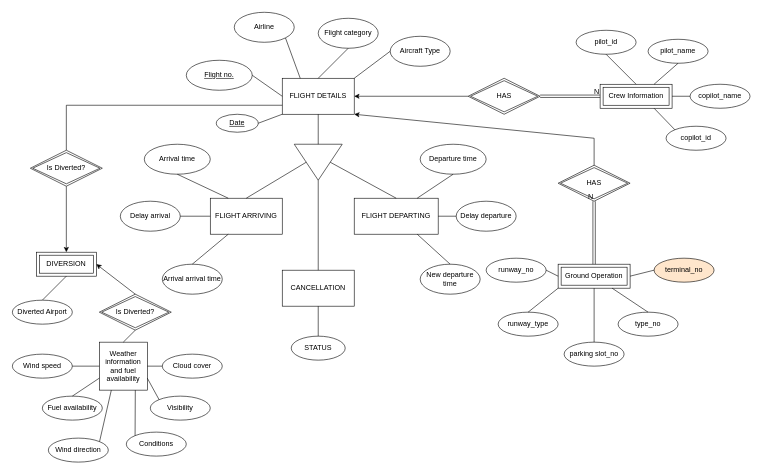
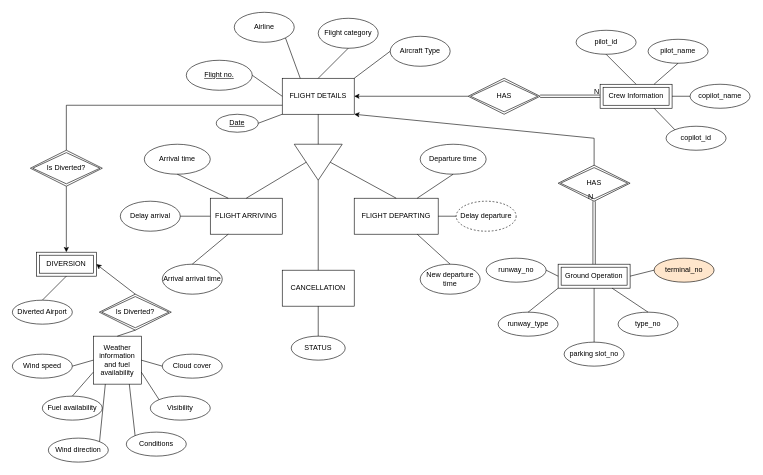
  <mxCell id="0" />
  <mxCell id="1" parent="0" />
  <mxCell id="2" value="FLIGHT DETAILS" style="rounded=0;whiteSpace=wrap;html=1;" vertex="1" parent="1"><mxGeometry x="470" y="130" width="120" height="60" as="geometry" /></mxCell>
  <mxCell id="3" value="" style="triangle;whiteSpace=wrap;html=1;rotation=90;" vertex="1" parent="1"><mxGeometry x="500" y="230" width="60" height="80" as="geometry" /></mxCell>
  <mxCell id="4" value="" style="endArrow=none;html=1;rounded=0;entryX=0.5;entryY=1;entryDx=0;entryDy=0;exitX=0;exitY=0.5;exitDx=0;exitDy=0;" edge="1" parent="1" source="3" target="2"><mxGeometry width="50" height="50" relative="1" as="geometry"><mxPoint x="530" y="230" as="sourcePoint" /><mxPoint x="540" y="220" as="targetPoint" /></mxGeometry></mxCell>
  <mxCell id="5" value="FLIGHT ARRIVING" style="rounded=0;whiteSpace=wrap;html=1;" vertex="1" parent="1"><mxGeometry x="350" y="330" width="120" height="60" as="geometry" /></mxCell>
  <mxCell id="6" value="FLIGHT DEPARTING" style="rounded=0;whiteSpace=wrap;html=1;" vertex="1" parent="1"><mxGeometry x="590" y="330" width="140" height="60" as="geometry" /></mxCell>
  <mxCell id="7" value="CANCELLATION" style="rounded=0;whiteSpace=wrap;html=1;" vertex="1" parent="1"><mxGeometry x="470" y="450" width="120" height="60" as="geometry" /></mxCell>
  <mxCell id="8" value="" style="endArrow=none;html=1;rounded=0;entryX=0.5;entryY=1;entryDx=0;entryDy=0;exitX=0.5;exitY=0;exitDx=0;exitDy=0;" edge="1" parent="1" source="5" target="3"><mxGeometry width="50" height="50" relative="1" as="geometry"><mxPoint x="490" y="490" as="sourcePoint" /><mxPoint x="540" y="440" as="targetPoint" /></mxGeometry></mxCell>
  <mxCell id="9" value="" style="endArrow=none;html=1;rounded=0;entryX=0.5;entryY=0;entryDx=0;entryDy=0;exitX=0.5;exitY=0;exitDx=0;exitDy=0;" edge="1" parent="1" source="3" target="6"><mxGeometry width="50" height="50" relative="1" as="geometry"><mxPoint x="490" y="490" as="sourcePoint" /><mxPoint x="540" y="440" as="targetPoint" /></mxGeometry></mxCell>
  <mxCell id="10" value="" style="endArrow=none;html=1;rounded=0;entryX=1;entryY=0.5;entryDx=0;entryDy=0;exitX=0.5;exitY=0;exitDx=0;exitDy=0;" edge="1" parent="1" source="7" target="3"><mxGeometry width="50" height="50" relative="1" as="geometry"><mxPoint x="490" y="490" as="sourcePoint" /><mxPoint x="540" y="440" as="targetPoint" /></mxGeometry></mxCell>
  <mxCell id="11" value="STATUS" style="ellipse;whiteSpace=wrap;html=1;" vertex="1" parent="1"><mxGeometry x="485" y="560" width="90" height="40" as="geometry" /></mxCell>
  <mxCell id="12" value="New departure time" style="ellipse;whiteSpace=wrap;html=1;" vertex="1" parent="1"><mxGeometry x="700" y="440" width="100" height="50" as="geometry" /></mxCell>
- <mxCell id="13" value="Delay departure" style="ellipse;whiteSpace=wrap;html=1;" vertex="1" parent="1"><mxGeometry x="760" y="335" width="100" height="50" as="geometry" /></mxCell>
+ <mxCell id="13" value="Delay departure" style="ellipse;whiteSpace=wrap;html=1;dashed=1;" vertex="1" parent="1"><mxGeometry x="760" y="335" width="100" height="50" as="geometry" /></mxCell>
  <mxCell id="14" value="Departure time" style="ellipse;whiteSpace=wrap;html=1;" vertex="1" parent="1"><mxGeometry x="700" y="240" width="110" height="50" as="geometry" /></mxCell>
  <mxCell id="15" value="" style="endArrow=none;html=1;rounded=0;entryX=0.75;entryY=0;entryDx=0;entryDy=0;exitX=0.5;exitY=1;exitDx=0;exitDy=0;" edge="1" parent="1" source="14" target="6"><mxGeometry width="50" height="50" relative="1" as="geometry"><mxPoint x="620" y="450" as="sourcePoint" /><mxPoint x="670" y="400" as="targetPoint" /></mxGeometry></mxCell>
  <mxCell id="16" value="" style="endArrow=none;html=1;rounded=0;entryX=0.75;entryY=1;entryDx=0;entryDy=0;exitX=0.5;exitY=0;exitDx=0;exitDy=0;" edge="1" parent="1" source="12" target="6"><mxGeometry width="50" height="50" relative="1" as="geometry"><mxPoint x="620" y="450" as="sourcePoint" /><mxPoint x="670" y="400" as="targetPoint" /></mxGeometry></mxCell>
  <mxCell id="17" value="" style="endArrow=none;html=1;rounded=0;entryX=1;entryY=0.5;entryDx=0;entryDy=0;exitX=0;exitY=0.5;exitDx=0;exitDy=0;" edge="1" parent="1" source="13" target="6"><mxGeometry width="50" height="50" relative="1" as="geometry"><mxPoint x="620" y="450" as="sourcePoint" /><mxPoint x="670" y="400" as="targetPoint" /></mxGeometry></mxCell>
  <mxCell id="18" value="Arrival arrival time" style="ellipse;whiteSpace=wrap;html=1;" vertex="1" parent="1"><mxGeometry x="270" y="440" width="100" height="50" as="geometry" /></mxCell>
  <mxCell id="19" value="Delay arrival" style="ellipse;whiteSpace=wrap;html=1;" vertex="1" parent="1"><mxGeometry x="200" y="335" width="100" height="50" as="geometry" /></mxCell>
  <mxCell id="20" value="Arrival time" style="ellipse;whiteSpace=wrap;html=1;" vertex="1" parent="1"><mxGeometry x="240" y="240" width="110" height="50" as="geometry" /></mxCell>
  <mxCell id="21" value="" style="endArrow=none;html=1;rounded=0;exitX=0.25;exitY=0;exitDx=0;exitDy=0;entryX=0.5;entryY=1;entryDx=0;entryDy=0;" edge="1" parent="1" source="5" target="20"><mxGeometry width="50" height="50" relative="1" as="geometry"><mxPoint x="620" y="450" as="sourcePoint" /><mxPoint x="670" y="400" as="targetPoint" /></mxGeometry></mxCell>
  <mxCell id="22" value="" style="endArrow=none;html=1;rounded=0;exitX=0;exitY=0.5;exitDx=0;exitDy=0;entryX=1;entryY=0.5;entryDx=0;entryDy=0;" edge="1" parent="1" source="5" target="19"><mxGeometry width="50" height="50" relative="1" as="geometry"><mxPoint x="620" y="450" as="sourcePoint" /><mxPoint x="670" y="400" as="targetPoint" /></mxGeometry></mxCell>
  <mxCell id="23" value="" style="endArrow=none;html=1;rounded=0;exitX=0.5;exitY=0;exitDx=0;exitDy=0;entryX=0.25;entryY=1;entryDx=0;entryDy=0;" edge="1" parent="1" source="18" target="5"><mxGeometry width="50" height="50" relative="1" as="geometry"><mxPoint x="620" y="450" as="sourcePoint" /><mxPoint x="670" y="400" as="targetPoint" /></mxGeometry></mxCell>
  <mxCell id="24" value="&lt;u&gt;Date&lt;/u&gt;" style="ellipse;whiteSpace=wrap;html=1;" vertex="1" parent="1"><mxGeometry x="360" y="190" width="70" height="30" as="geometry" /></mxCell>
  <mxCell id="25" value="&lt;u&gt;Flight no.&lt;/u&gt;" style="ellipse;whiteSpace=wrap;html=1;" vertex="1" parent="1"><mxGeometry x="310" y="100" width="110" height="50" as="geometry" /></mxCell>
  <mxCell id="26" value="Airline" style="ellipse;whiteSpace=wrap;html=1;" vertex="1" parent="1"><mxGeometry x="390" y="20" width="100" height="50" as="geometry" /></mxCell>
  <mxCell id="27" value="Flight category" style="ellipse;whiteSpace=wrap;html=1;" vertex="1" parent="1"><mxGeometry x="530" y="30" width="100" height="50" as="geometry" /></mxCell>
  <mxCell id="28" value="Aircraft Type" style="ellipse;whiteSpace=wrap;html=1;" vertex="1" parent="1"><mxGeometry x="650" y="60" width="100" height="50" as="geometry" /></mxCell>
  <mxCell id="29" value="" style="endArrow=none;html=1;rounded=0;entryX=0;entryY=1;entryDx=0;entryDy=0;exitX=1;exitY=0.5;exitDx=0;exitDy=0;" edge="1" parent="1" source="24" target="2"><mxGeometry width="50" height="50" relative="1" as="geometry"><mxPoint x="430" y="270" as="sourcePoint" /><mxPoint x="480" y="220" as="targetPoint" /></mxGeometry></mxCell>
  <mxCell id="30" value="" style="endArrow=none;html=1;rounded=0;entryX=0;entryY=0.5;entryDx=0;entryDy=0;exitX=1;exitY=0.5;exitDx=0;exitDy=0;" edge="1" parent="1" source="25" target="2"><mxGeometry width="50" height="50" relative="1" as="geometry"><mxPoint x="430" y="270" as="sourcePoint" /><mxPoint x="480" y="220" as="targetPoint" /></mxGeometry></mxCell>
  <mxCell id="31" value="" style="endArrow=none;html=1;rounded=0;entryX=0.25;entryY=0;entryDx=0;entryDy=0;exitX=1;exitY=1;exitDx=0;exitDy=0;" edge="1" parent="1" source="26" target="2"><mxGeometry width="50" height="50" relative="1" as="geometry"><mxPoint x="430" y="270" as="sourcePoint" /><mxPoint x="480" y="220" as="targetPoint" /></mxGeometry></mxCell>
  <mxCell id="32" value="" style="endArrow=none;html=1;rounded=0;entryX=0.5;entryY=0;entryDx=0;entryDy=0;exitX=0.5;exitY=1;exitDx=0;exitDy=0;" edge="1" parent="1" source="27" target="2"><mxGeometry width="50" height="50" relative="1" as="geometry"><mxPoint x="430" y="270" as="sourcePoint" /><mxPoint x="480" y="220" as="targetPoint" /></mxGeometry></mxCell>
  <mxCell id="33" value="" style="endArrow=none;html=1;rounded=0;entryX=1;entryY=0;entryDx=0;entryDy=0;exitX=0;exitY=0.5;exitDx=0;exitDy=0;" edge="1" parent="1" source="28" target="2"><mxGeometry width="50" height="50" relative="1" as="geometry"><mxPoint x="430" y="270" as="sourcePoint" /><mxPoint x="480" y="220" as="targetPoint" /></mxGeometry></mxCell>
  <mxCell id="34" value="" style="endArrow=none;html=1;rounded=0;entryX=0;entryY=0.75;entryDx=0;entryDy=0;" edge="1" parent="1" target="2"><mxGeometry width="50" height="50" relative="1" as="geometry"><mxPoint y="175" as="sourcePoint" x="110" /><mxPoint x="370" y="190" as="targetPoint" /></mxGeometry></mxCell>
  <mxCell id="35" value="DIVERSION" style="shape=ext;margin=3;double=1;whiteSpace=wrap;html=1;align=center;" vertex="1" parent="1"><mxGeometry x="60" y="420" width="100" height="40" as="geometry" /></mxCell>
- <mxCell id="36" value="Weather information and fuel availability" style="whiteSpace=wrap;html=1;aspect=fixed;" vertex="1" parent="1"><mxGeometry x="165" y="570" width="80" height="80" as="geometry" /></mxCell>
+ <mxCell id="36" value="Weather information and fuel availability" style="whiteSpace=wrap;html=1;aspect=fixed;" vertex="1" parent="1"><mxGeometry x="155" y="560" width="80" height="80" as="geometry" /></mxCell>
  <mxCell id="37" value="Cloud cover" style="ellipse;whiteSpace=wrap;html=1;align=center;" vertex="1" parent="1"><mxGeometry x="270" y="590" width="100" height="40" as="geometry" /></mxCell>
  <mxCell id="38" value="Visibility" style="ellipse;whiteSpace=wrap;html=1;align=center;" vertex="1" parent="1"><mxGeometry x="250" y="660" width="100" height="40" as="geometry" /></mxCell>
  <mxCell id="39" value="Conditions" style="ellipse;whiteSpace=wrap;html=1;align=center;" vertex="1" parent="1"><mxGeometry x="210" y="720" width="100" height="40" as="geometry" /></mxCell>
  <mxCell id="40" value="Wind speed" style="ellipse;whiteSpace=wrap;html=1;align=center;" vertex="1" parent="1"><mxGeometry x="20" y="590" width="100" height="40" as="geometry" /></mxCell>
  <mxCell id="41" value="Fuel availability" style="ellipse;whiteSpace=wrap;html=1;align=center;" vertex="1" parent="1"><mxGeometry x="70" y="660" width="100" height="40" as="geometry" /></mxCell>
  <mxCell id="42" value="Wind direction" style="ellipse;whiteSpace=wrap;html=1;align=center;" vertex="1" parent="1"><mxGeometry x="80" y="730" width="100" height="40" as="geometry" /></mxCell>
  <mxCell id="43" value="" style="endArrow=none;html=1;rounded=0;exitX=0;exitY=0.5;exitDx=0;exitDy=0;entryX=1;entryY=0.5;entryDx=0;entryDy=0;" edge="1" parent="1" source="36" target="40"><mxGeometry width="50" height="50" relative="1" as="geometry"><mxPoint x="270" y="600" as="sourcePoint" /><mxPoint x="320" y="550" as="targetPoint" /></mxGeometry></mxCell>
  <mxCell id="44" value="" style="endArrow=none;html=1;rounded=0;exitX=0;exitY=0.75;exitDx=0;exitDy=0;entryX=0.5;entryY=0;entryDx=0;entryDy=0;" edge="1" parent="1" source="36" target="41"><mxGeometry width="50" height="50" relative="1" as="geometry"><mxPoint x="270" y="600" as="sourcePoint" /><mxPoint x="320" y="550" as="targetPoint" /></mxGeometry></mxCell>
  <mxCell id="45" value="" style="endArrow=none;html=1;rounded=0;entryX=0.25;entryY=1;entryDx=0;entryDy=0;exitX=1;exitY=0;exitDx=0;exitDy=0;" edge="1" parent="1" source="42" target="36"><mxGeometry width="50" height="50" relative="1" as="geometry"><mxPoint x="270" y="600" as="sourcePoint" /><mxPoint x="320" y="550" as="targetPoint" /></mxGeometry></mxCell>
  <mxCell id="46" value="" style="endArrow=none;html=1;rounded=0;entryX=0.75;entryY=1;entryDx=0;entryDy=0;exitX=0;exitY=0;exitDx=0;exitDy=0;" edge="1" parent="1" source="39" target="36"><mxGeometry width="50" height="50" relative="1" as="geometry"><mxPoint x="270" y="600" as="sourcePoint" /><mxPoint x="320" y="550" as="targetPoint" /></mxGeometry></mxCell>
  <mxCell id="47" value="" style="endArrow=none;html=1;rounded=0;exitX=1;exitY=0.75;exitDx=0;exitDy=0;entryX=0;entryY=0;entryDx=0;entryDy=0;" edge="1" parent="1" source="36" target="38"><mxGeometry width="50" height="50" relative="1" as="geometry"><mxPoint x="270" y="600" as="sourcePoint" /><mxPoint x="320" y="550" as="targetPoint" /></mxGeometry></mxCell>
  <mxCell id="48" value="" style="endArrow=none;html=1;rounded=0;exitX=1;exitY=0.5;exitDx=0;exitDy=0;entryX=0;entryY=0.5;entryDx=0;entryDy=0;" edge="1" parent="1" source="36" target="37"><mxGeometry width="50" height="50" relative="1" as="geometry"><mxPoint x="270" y="600" as="sourcePoint" /><mxPoint x="320" y="550" as="targetPoint" /></mxGeometry></mxCell>
  <mxCell id="49" value="Is Diverted?" style="shape=rhombus;double=1;perimeter=rhombusPerimeter;whiteSpace=wrap;html=1;align=center;" vertex="1" parent="1"><mxGeometry x="165" y="490" width="120" height="60" as="geometry" /></mxCell>
  <mxCell id="50" value="" style="endArrow=none;html=1;rounded=0;exitX=0.5;exitY=1;exitDx=0;exitDy=0;entryX=0.5;entryY=0;entryDx=0;entryDy=0;" edge="1" parent="1" source="49" target="36"><mxGeometry width="50" height="50" relative="1" as="geometry"><mxPoint x="270" y="600" as="sourcePoint" /><mxPoint x="320" y="550" as="targetPoint" /></mxGeometry></mxCell>
  <mxCell id="51" value="" style="endArrow=classic;html=1;rounded=0;exitX=0.5;exitY=0;exitDx=0;exitDy=0;entryX=1;entryY=0.5;entryDx=0;entryDy=0;" edge="1" parent="1" source="49" target="35"><mxGeometry width="50" height="50" relative="1" as="geometry"><mxPoint x="270" y="600" as="sourcePoint" /><mxPoint x="320" y="550" as="targetPoint" /></mxGeometry></mxCell>
  <mxCell id="52" value="Diverted Airport" style="ellipse;whiteSpace=wrap;html=1;align=center;" vertex="1" parent="1"><mxGeometry x="20" y="500" width="100" height="40" as="geometry" /></mxCell>
  <mxCell id="53" value="" style="endArrow=none;html=1;rounded=0;entryX=0.5;entryY=1;entryDx=0;entryDy=0;exitX=0.5;exitY=0;exitDx=0;exitDy=0;" edge="1" parent="1" source="52" target="35"><mxGeometry width="50" height="50" relative="1" as="geometry"><mxPoint x="270" y="600" as="sourcePoint" /><mxPoint x="320" y="550" as="targetPoint" /></mxGeometry></mxCell>
  <mxCell id="54" value="" style="endArrow=classic;html=1;rounded=0;entryX=0.5;entryY=0;entryDx=0;entryDy=0;" edge="1" parent="1" target="35"><mxGeometry width="50" height="50" relative="1" as="geometry"><mxPoint y="310" as="sourcePoint" x="110" /><mxPoint x="320" y="490" as="targetPoint" /></mxGeometry></mxCell>
  <mxCell id="55" value="Crew Information" style="shape=ext;margin=3;double=1;whiteSpace=wrap;html=1;align=center;" vertex="1" parent="1"><mxGeometry x="1000" y="140" width="120" height="40" as="geometry" /></mxCell>
  <mxCell id="56" style="edgeStyle=orthogonalEdgeStyle;rounded=0;orthogonalLoop=1;jettySize=auto;html=1;exitX=0.5;exitY=1;exitDx=0;exitDy=0;" edge="1" parent="1" source="55" target="55"><mxGeometry relative="1" as="geometry" /></mxCell>
  <mxCell id="57" value="HAS" style="shape=rhombus;double=1;perimeter=rhombusPerimeter;whiteSpace=wrap;html=1;align=center;" vertex="1" parent="1"><mxGeometry x="780" y="130" width="120" height="60" as="geometry" /></mxCell>
  <mxCell id="58" value="" style="shape=link;html=1;rounded=0;entryX=0;entryY=0.5;entryDx=0;entryDy=0;exitX=1;exitY=0.5;exitDx=0;exitDy=0;" edge="1" parent="1" source="57" target="55"><mxGeometry relative="1" as="geometry"><mxPoint x="740" y="180" as="sourcePoint" /><mxPoint x="900" y="180" as="targetPoint" /></mxGeometry></mxCell>
  <mxCell id="59" value="N" style="resizable=0;html=1;whiteSpace=wrap;align=right;verticalAlign=bottom;" connectable="0" vertex="1" parent="58"><mxGeometry x="1" relative="1" as="geometry" /></mxCell>
  <mxCell id="60" value="" style="endArrow=classic;html=1;rounded=0;exitX=0;exitY=0.5;exitDx=0;exitDy=0;entryX=1;entryY=0.5;entryDx=0;entryDy=0;" edge="1" parent="1" source="57" target="2"><mxGeometry width="50" height="50" relative="1" as="geometry"><mxPoint x="800" y="200" as="sourcePoint" /><mxPoint x="850" y="150" as="targetPoint" /></mxGeometry></mxCell>
  <mxCell id="61" value="pilot_id" style="ellipse;whiteSpace=wrap;html=1;align=center;" vertex="1" parent="1"><mxGeometry x="960" y="50" width="100" height="40" as="geometry" /></mxCell>
  <mxCell id="62" value="pilot_name" style="ellipse;whiteSpace=wrap;html=1;align=center;" vertex="1" parent="1"><mxGeometry x="1080" y="65" width="100" height="40" as="geometry" /></mxCell>
  <mxCell id="63" value="copilot_name" style="ellipse;whiteSpace=wrap;html=1;align=center;" vertex="1" parent="1"><mxGeometry x="1150" y="140" width="100" height="40" as="geometry" /></mxCell>
  <mxCell id="64" value="copilot_id" style="ellipse;whiteSpace=wrap;html=1;align=center;" vertex="1" parent="1"><mxGeometry x="1110" y="210" width="100" height="40" as="geometry" /></mxCell>
  <mxCell id="65" value="" style="endArrow=none;html=1;rounded=0;exitX=0.75;exitY=1;exitDx=0;exitDy=0;entryX=0;entryY=0;entryDx=0;entryDy=0;" edge="1" parent="1" source="55" target="64"><mxGeometry width="50" height="50" relative="1" as="geometry"><mxPoint x="800" y="200" as="sourcePoint" /><mxPoint x="850" y="150" as="targetPoint" /></mxGeometry></mxCell>
  <mxCell id="66" value="" style="endArrow=none;html=1;rounded=0;entryX=1;entryY=0.5;entryDx=0;entryDy=0;exitX=0;exitY=0.5;exitDx=0;exitDy=0;" edge="1" parent="1" source="63" target="55"><mxGeometry width="50" height="50" relative="1" as="geometry"><mxPoint x="800" y="200" as="sourcePoint" /><mxPoint x="850" y="150" as="targetPoint" /></mxGeometry></mxCell>
  <mxCell id="67" value="" style="endArrow=none;html=1;rounded=0;exitX=0.75;exitY=0;exitDx=0;exitDy=0;entryX=0.5;entryY=1;entryDx=0;entryDy=0;" edge="1" parent="1" source="55" target="62"><mxGeometry width="50" height="50" relative="1" as="geometry"><mxPoint x="800" y="200" as="sourcePoint" /><mxPoint x="850" y="150" as="targetPoint" /></mxGeometry></mxCell>
  <mxCell id="68" value="" style="endArrow=none;html=1;rounded=0;exitX=0.5;exitY=0;exitDx=0;exitDy=0;entryX=0.5;entryY=1;entryDx=0;entryDy=0;" edge="1" parent="1" source="55" target="61"><mxGeometry width="50" height="50" relative="1" as="geometry"><mxPoint x="800" y="200" as="sourcePoint" /><mxPoint x="850" y="150" as="targetPoint" /></mxGeometry></mxCell>
  <mxCell id="69" value="HAS" style="shape=rhombus;double=1;perimeter=rhombusPerimeter;whiteSpace=wrap;html=1;align=center;" vertex="1" parent="1"><mxGeometry x="930" y="275" width="120" height="60" as="geometry" /></mxCell>
  <mxCell id="70" value="Ground Operation" style="shape=ext;margin=3;double=1;whiteSpace=wrap;html=1;align=center;" vertex="1" parent="1"><mxGeometry x="930" y="440" width="120" height="40" as="geometry" /></mxCell>
  <mxCell id="71" value="" style="shape=link;html=1;rounded=0;entryX=0.5;entryY=1;entryDx=0;entryDy=0;exitX=0.5;exitY=0;exitDx=0;exitDy=0;" edge="1" parent="1" source="70" target="69"><mxGeometry relative="1" as="geometry"><mxPoint x="910" y="170" as="sourcePoint" /><mxPoint x="1010" y="170" as="targetPoint" /></mxGeometry></mxCell>
  <mxCell id="72" value="N" style="resizable=0;html=1;whiteSpace=wrap;align=right;verticalAlign=bottom;" connectable="0" vertex="1" parent="71"><mxGeometry x="1" relative="1" as="geometry" /></mxCell>
  <mxCell id="73" value="runway_type" style="ellipse;whiteSpace=wrap;html=1;align=center;" vertex="1" parent="1"><mxGeometry x="830" y="520" width="100" height="40" as="geometry" /></mxCell>
  <mxCell id="74" value="parking slot_no" style="ellipse;whiteSpace=wrap;html=1;align=center;" vertex="1" parent="1"><mxGeometry x="940" y="570" width="100" height="40" as="geometry" /></mxCell>
  <mxCell id="75" value="type_no" style="ellipse;whiteSpace=wrap;html=1;align=center;" vertex="1" parent="1"><mxGeometry x="1030" y="520" width="100" height="40" as="geometry" /></mxCell>
  <mxCell id="76" value="terminal_no" style="ellipse;whiteSpace=wrap;html=1;align=center;fillColor=#ffe6cc;" vertex="1" parent="1"><mxGeometry x="1090" y="430" width="100" height="40" as="geometry" /></mxCell>
  <mxCell id="77" value="runway_no" style="ellipse;whiteSpace=wrap;html=1;align=center;" vertex="1" parent="1"><mxGeometry x="810" y="430" width="100" height="40" as="geometry" /></mxCell>
  <mxCell id="78" value="" style="endArrow=none;html=1;rounded=0;exitX=0;exitY=0.5;exitDx=0;exitDy=0;entryX=1;entryY=0.5;entryDx=0;entryDy=0;" edge="1" parent="1" source="70" target="77"><mxGeometry width="50" height="50" relative="1" as="geometry"><mxPoint x="920" y="430" as="sourcePoint" /><mxPoint x="970" y="380" as="targetPoint" /></mxGeometry></mxCell>
  <mxCell id="79" value="" style="endArrow=none;html=1;rounded=0;entryX=0;entryY=1;entryDx=0;entryDy=0;exitX=0.5;exitY=0;exitDx=0;exitDy=0;" edge="1" parent="1" source="73" target="70"><mxGeometry width="50" height="50" relative="1" as="geometry"><mxPoint x="920" y="430" as="sourcePoint" /><mxPoint x="970" y="380" as="targetPoint" /></mxGeometry></mxCell>
  <mxCell id="80" value="" style="endArrow=none;html=1;rounded=0;entryX=0.5;entryY=1;entryDx=0;entryDy=0;exitX=0.5;exitY=0;exitDx=0;exitDy=0;" edge="1" parent="1" source="74" target="70"><mxGeometry width="50" height="50" relative="1" as="geometry"><mxPoint x="920" y="430" as="sourcePoint" /><mxPoint x="970" y="380" as="targetPoint" /></mxGeometry></mxCell>
  <mxCell id="81" value="" style="endArrow=none;html=1;rounded=0;entryX=0.75;entryY=1;entryDx=0;entryDy=0;exitX=0.5;exitY=0;exitDx=0;exitDy=0;" edge="1" parent="1" source="75" target="70"><mxGeometry width="50" height="50" relative="1" as="geometry"><mxPoint x="920" y="430" as="sourcePoint" /><mxPoint x="970" y="380" as="targetPoint" /></mxGeometry></mxCell>
  <mxCell id="82" value="" style="endArrow=none;html=1;rounded=0;entryX=1;entryY=0.5;entryDx=0;entryDy=0;exitX=0;exitY=0.5;exitDx=0;exitDy=0;" edge="1" parent="1" source="76" target="70"><mxGeometry width="50" height="50" relative="1" as="geometry"><mxPoint x="920" y="430" as="sourcePoint" /><mxPoint x="970" y="380" as="targetPoint" /></mxGeometry></mxCell>
  <mxCell id="83" value="" style="endArrow=none;html=1;rounded=0;exitX=0.5;exitY=0;exitDx=0;exitDy=0;" edge="1" parent="1" source="69"><mxGeometry width="50" height="50" relative="1" as="geometry"><mxPoint x="770" y="320" as="sourcePoint" /><mxPoint x="990" y="230" as="targetPoint" /></mxGeometry></mxCell>
  <mxCell id="84" value="" style="endArrow=classic;html=1;rounded=0;entryX=1;entryY=1;entryDx=0;entryDy=0;" edge="1" parent="1" target="2"><mxGeometry width="50" height="50" relative="1" as="geometry"><mxPoint x="990" y="230" as="sourcePoint" /><mxPoint x="820" y="270" as="targetPoint" /></mxGeometry></mxCell>
  <mxCell id="85" value="" style="endArrow=none;html=1;rounded=0;" edge="1" parent="1"><mxGeometry width="50" height="50" relative="1" as="geometry"><mxPoint y="250" as="sourcePoint" x="110" /><mxPoint y="175" as="targetPoint" x="110" /></mxGeometry></mxCell>
  <mxCell id="86" value="Is Diverted?" style="shape=rhombus;double=1;perimeter=rhombusPerimeter;whiteSpace=wrap;html=1;align=center;" vertex="1" parent="1"><mxGeometry x="50" y="250" width="120" height="60" as="geometry" /></mxCell>
  <mxCell id="87" value="" style="endArrow=none;html=1;rounded=0;entryX=0.5;entryY=1;entryDx=0;entryDy=0;exitX=0.5;exitY=0;exitDx=0;exitDy=0;" edge="1" parent="1" source="11" target="7"><mxGeometry width="50" height="50" relative="1" as="geometry"><mxPoint x="530" y="540" as="sourcePoint" /><mxPoint x="580" y="490" as="targetPoint" /></mxGeometry></mxCell>
